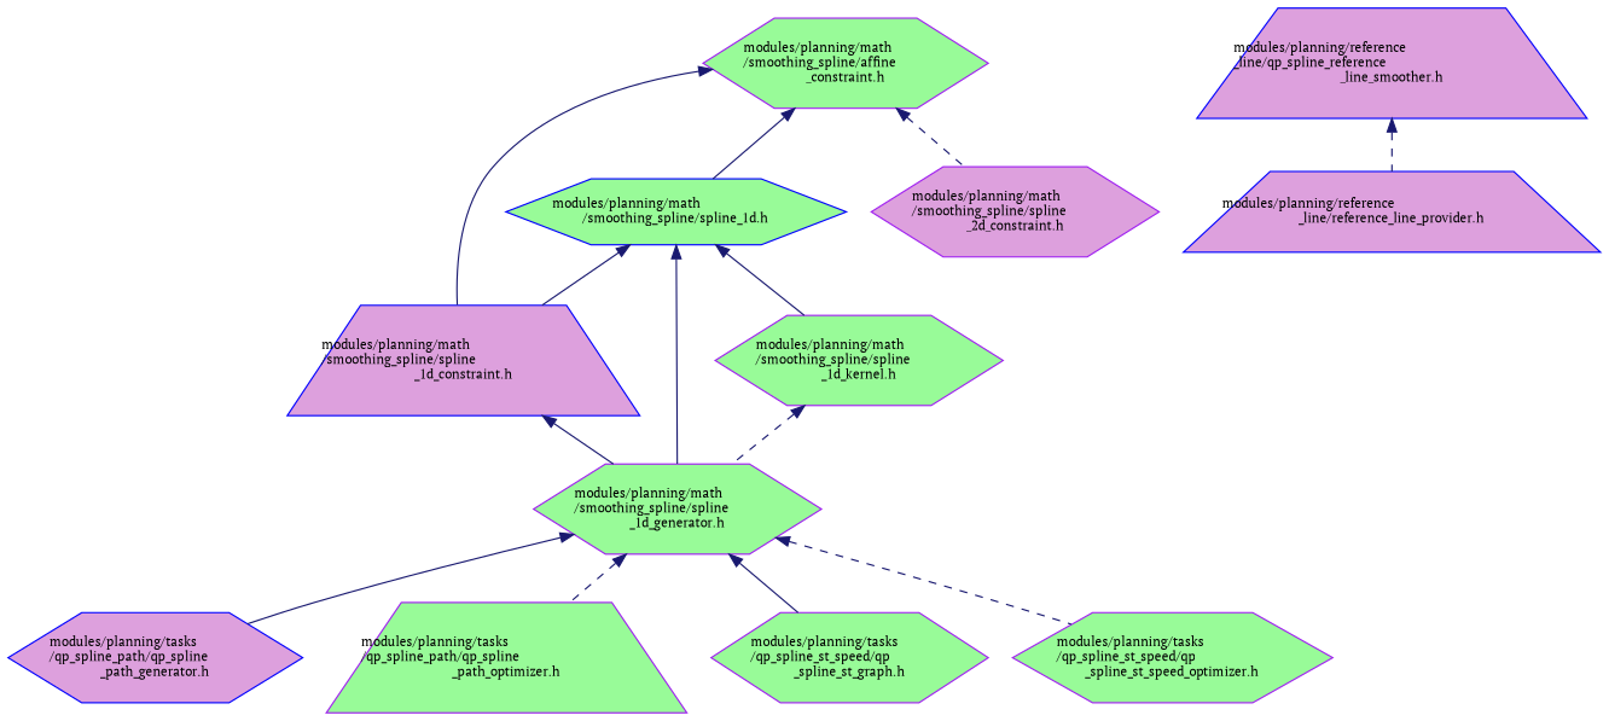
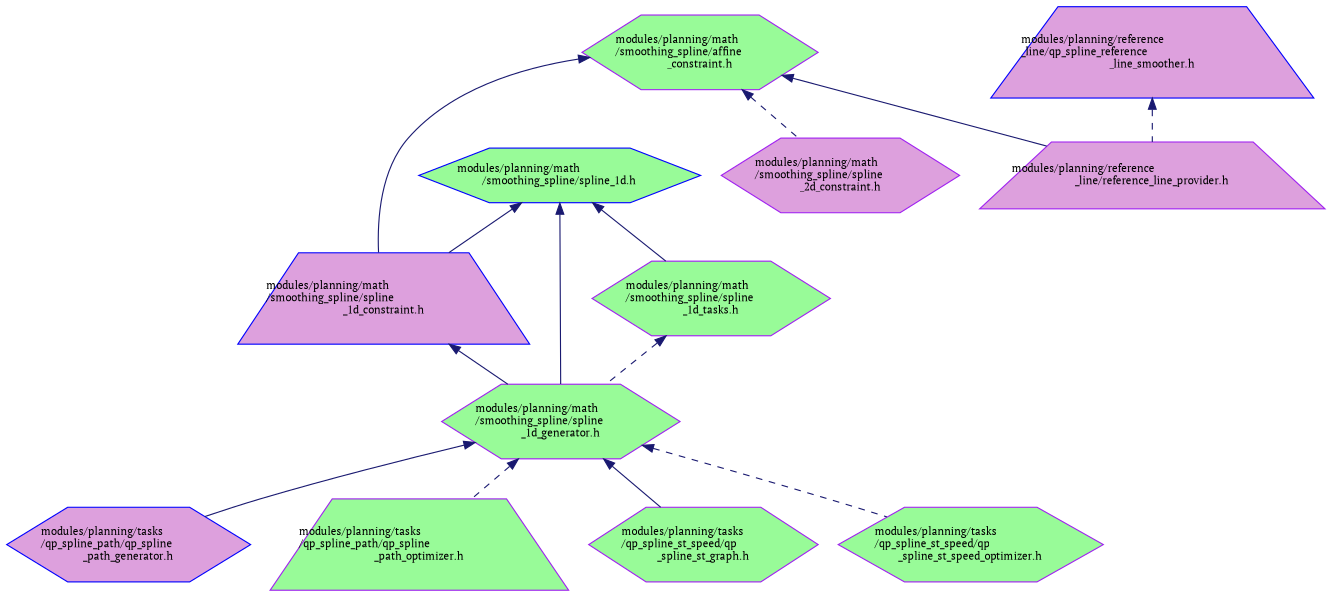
  digraph {
    fontname="PT Serif"
    node [color=purple fillcolor=palegreen fontname="PT Serif" fontsize=10 shape=hexagon style=filled]
    edge [color=midnightblue dir=back fontname="PT Serif" fontsize=10 labelfontname=Helvetica labelfontsize=10 style=solid]
    n1 [fontcolor=black height=0.2 label="modules/planning/math\l/smoothing_spline/affine\l_constraint.h" width=0.4]
    n2 [color=blue height=0.2 label="modules/planning/math\l/smoothing_spline/spline_1d.h" width=0.4]
    n3 [color=blue fillcolor=plum height=0.2 label="modules/planning/math\l/smoothing_spline/spline\l_1d_constraint.h" shape=trapezium width=0.4]
    n4 [fillcolor=plum height=0.2 label="modules/planning/math\l/smoothing_spline/spline\l_2d_constraint.h" width=0.4]
    n5 [height=0.2 label="modules/planning/math\l/smoothing_spline/spline\l_1d_generator.h" width=0.4]
-   n6 [height=0.2 label="modules/planning/math\l/smoothing_spline/spline\l_1d_kernel.h" width=0.4]
+   n6 [height=0.2 label="modules/planning/math\l/smoothing_spline/spline\l_1d_tasks.h" width=0.4]
    n7 [color=blue fillcolor=plum height=0.2 label="modules/planning/tasks\l/qp_spline_path/qp_spline\l_path_generator.h" width=0.4]
    n8 [height=0.2 label="modules/planning/tasks\l/qp_spline_path/qp_spline\l_path_optimizer.h" shape=trapezium width=0.4]
    n9 [height=0.2 label="modules/planning/tasks\l/qp_spline_st_speed/qp\l_spline_st_graph.h" width=0.4]
    n10 [height=0.2 label="modules/planning/tasks\l/qp_spline_st_speed/qp\l_spline_st_speed_optimizer.h" width=0.4]
    n11 [color=blue fillcolor=plum height=0.2 label="modules/planning/reference\l_line/qp_spline_reference\l_line_smoother.h" shape=trapezium width=0.4]
-   n12 [color=blue fillcolor=plum height=0.2 label="modules/planning/reference\l_line/reference_line_provider.h" shape=trapezium width=0.4]
-   n1 -> n2
+   n12 [fillcolor=plum height=0.2 label="modules/planning/reference\l_line/reference_line_provider.h" shape=trapezium width=0.4]
+   n1 -> n12
    n1 -> n3
    n1 -> n4 [style=dashed]
    n2 -> n3
    n2 -> n5
    n2 -> n6
    n3 -> n5
    n5 -> n7
    n5 -> n8 [style=dashed]
    n5 -> n9
    n5 -> n10 [style=dashed]
    n6 -> n5 [style=dashed]
    n11 -> n12 [style=dashed]
  }
